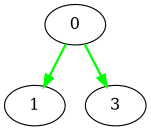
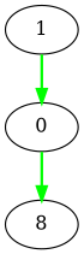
  digraph {
    node [color=black]
    edge [color=green penwidth=2]
    n1 [label=0]
    n2 [label=1]
-   n3 [label=3]
-   n1 -> n2
+   n3 [label=8]
+   n2 -> n1
    n1 -> n3
  }
